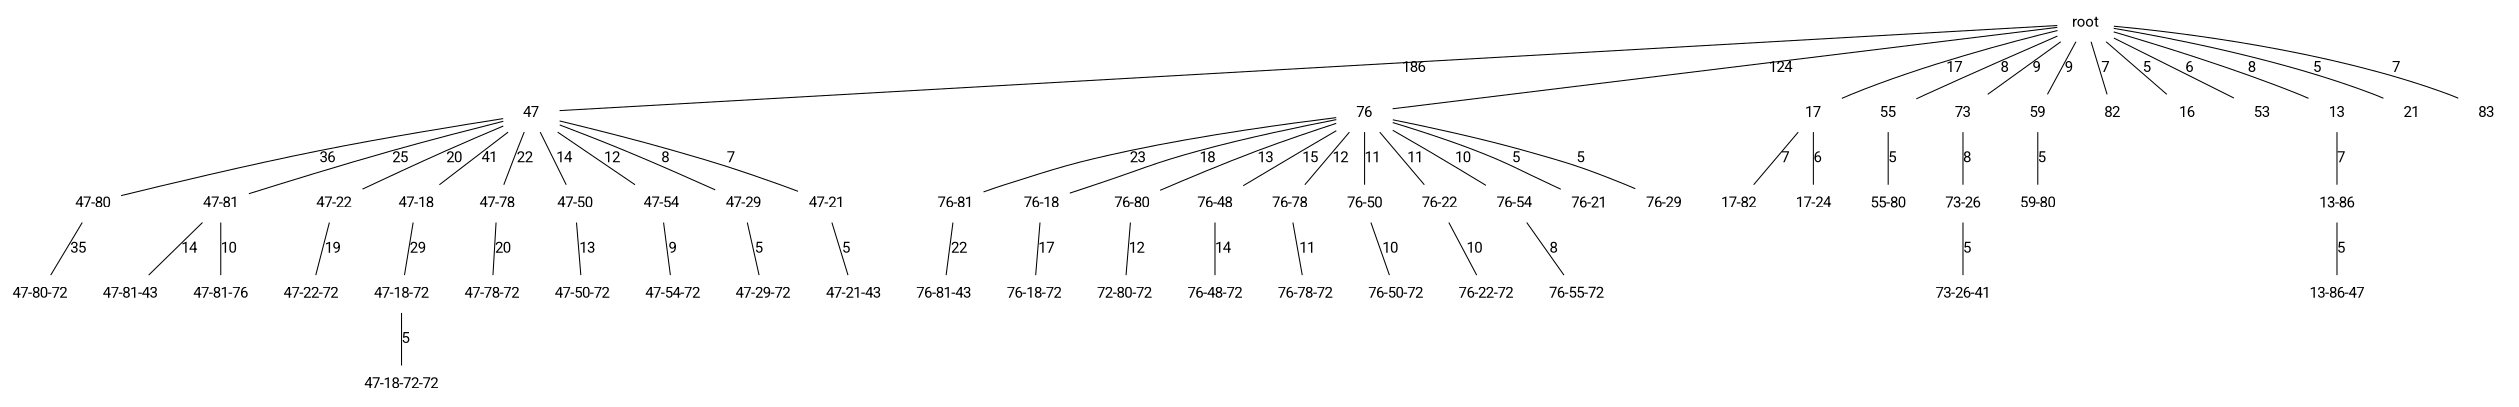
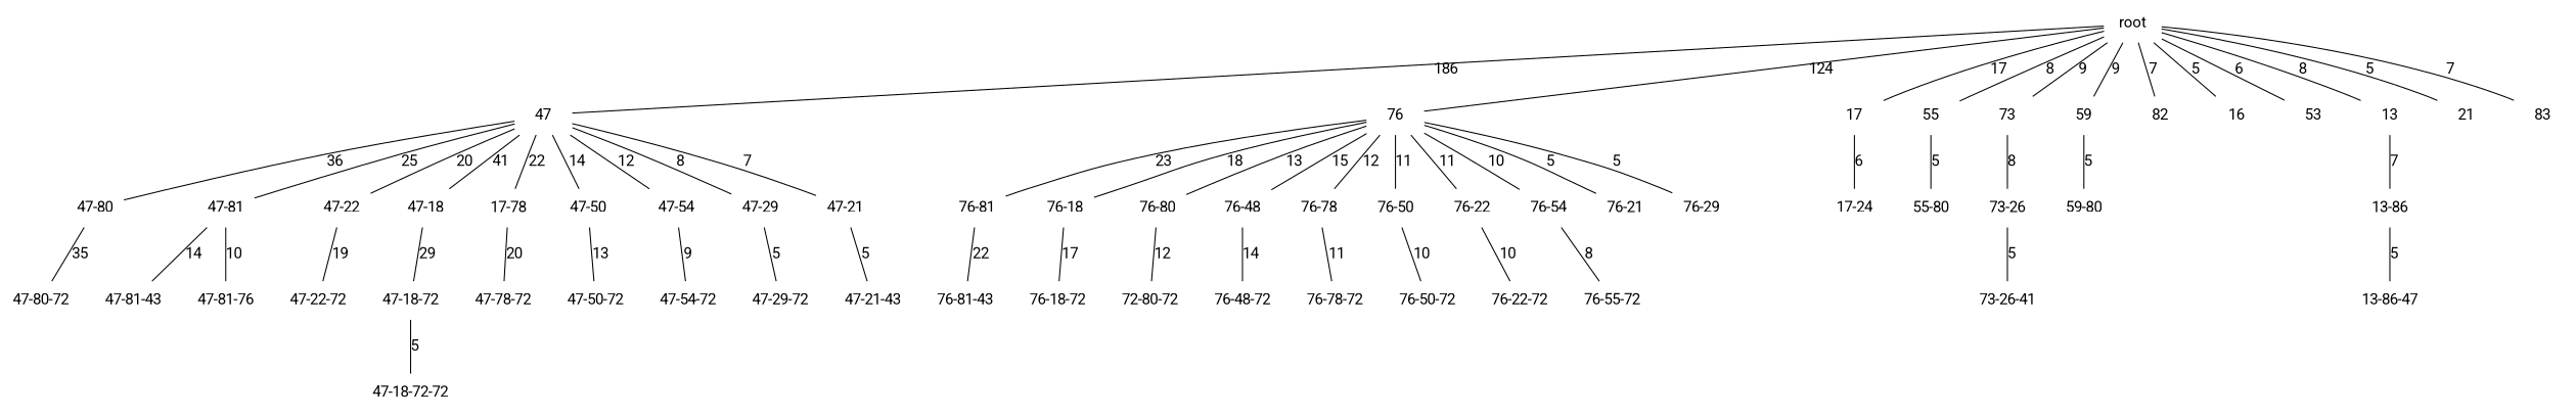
  graph {
    fontname=Roboto
    fontsize=100
    node [color=lightblue2 fontname=Roboto shape=plaintext]
    edge [fontname=Roboto]
    root
    47
    76
    17
    55
    73
    59
    82
    16
    53
    13
    21
    83
    "47-80"
    "47-81"
    "47-22"
    "47-18"
-   "47-78"
+   "47-78" [label="17-78"]
    "47-50"
    "47-54"
    "47-29"
    "47-21"
    "76-81"
    "76-18"
    "76-80"
    "76-48"
    "76-78"
    "76-50"
    "76-22"
    "76-54"
    "76-21"
    "76-29"
-   "17-82"
    "17-24"
    "55-80"
    "73-26"
    "59-80"
    "13-86"
    "47-80-72"
    "47-81-43"
    "47-81-76"
    "47-22-72"
    "47-18-72"
    "47-78-72"
    "47-50-72"
    "47-54-72"
    "47-29-72"
    "47-21-43"
    "76-81-43"
    "76-18-72"
    n51 [label="72-80-72"]
    "76-48-72"
    "76-78-72"
    "76-50-72"
    "76-22-72"
    n56 [label="76-55-72"]
    "47-18-72-72"
    n58 [label="73-26-41"]
    "13-86-47"
    root -- 47 [label=186]
    root -- 76 [label=124]
    root -- 17 [label=17]
    root -- 55 [label=8]
    root -- 73 [label=9]
    root -- 59 [label=9]
    root -- 82 [label=7]
    root -- 16 [label=5]
    root -- 53 [label=6]
    root -- 13 [label=8]
    root -- 21 [label=5]
    root -- 83 [label=7]
    47 -- "47-80" [label=36]
    47 -- "47-81" [label=25]
    47 -- "47-22" [label=20]
    47 -- "47-18" [label=41]
    47 -- "47-78" [label=22]
    47 -- "47-50" [label=14]
    47 -- "47-54" [label=12]
    47 -- "47-29" [label=8]
    47 -- "47-21" [label=7]
    76 -- "76-81" [label=23]
    76 -- "76-18" [label=18]
    76 -- "76-80" [label=13]
    76 -- "76-48" [label=15]
    76 -- "76-78" [label=12]
    76 -- "76-50" [label=11]
    76 -- "76-22" [label=11]
    76 -- "76-54" [label=10]
    76 -- "76-21" [label=5]
    76 -- "76-29" [label=5]
-   17 -- "17-82" [label=7]
    17 -- "17-24" [label=6]
    55 -- "55-80" [label=5]
    73 -- "73-26" [label=8]
    59 -- "59-80" [label=5]
    13 -- "13-86" [label=7]
    "47-80" -- "47-80-72" [label=35]
    "47-81" -- "47-81-43" [label=14]
    "47-81" -- "47-81-76" [label=10]
    "47-22" -- "47-22-72" [label=19]
    "47-18" -- "47-18-72" [label=29]
    "47-78" -- "47-78-72" [label=20]
    "47-50" -- "47-50-72" [label=13]
    "47-54" -- "47-54-72" [label=9]
    "47-29" -- "47-29-72" [label=5]
    "47-21" -- "47-21-43" [label=5]
    "76-81" -- "76-81-43" [label=22]
    "76-18" -- "76-18-72" [label=17]
    "76-80" -- n51 [label=12]
    "76-48" -- "76-48-72" [label=14]
    "76-78" -- "76-78-72" [label=11]
    "76-50" -- "76-50-72" [label=10]
    "76-22" -- "76-22-72" [label=10]
    "76-54" -- n56 [label=8]
    "73-26" -- n58 [label=5]
    "13-86" -- "13-86-47" [label=5]
    "47-18-72" -- "47-18-72-72" [label=5]
  }
